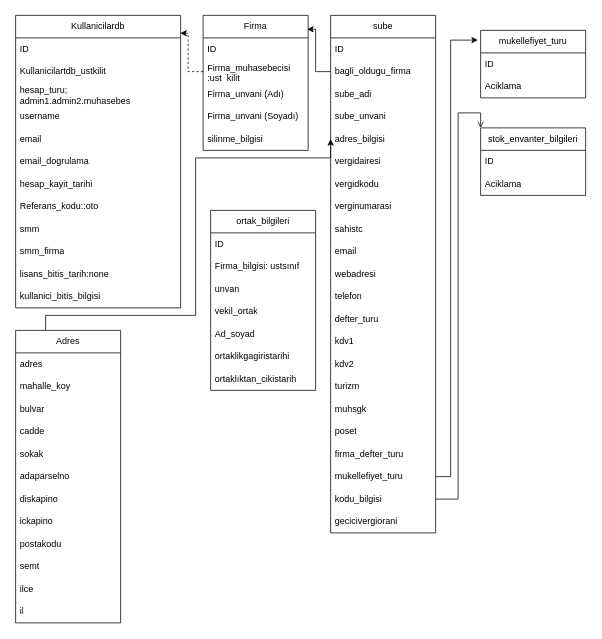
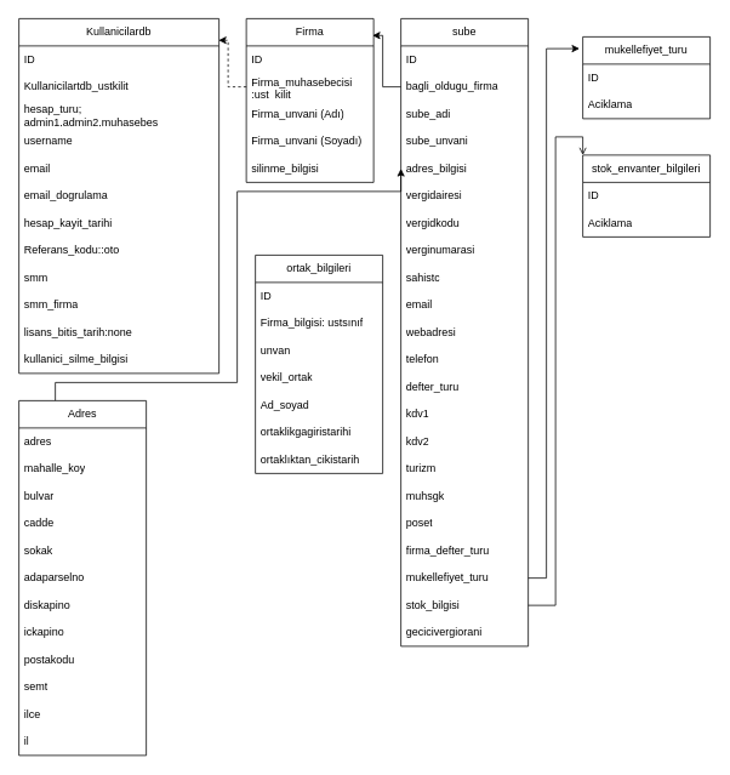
  <mxCell id="0" />
  <mxCell id="1" parent="0" />
  <mxCell id="2" value="Kullanicilardb" style="swimlane;fontStyle=0;childLayout=stackLayout;horizontal=1;startSize=30;horizontalStack=0;resizeParent=1;resizeParentMax=0;resizeLast=0;collapsible=1;marginBottom=0;whiteSpace=wrap;html=1;" parent="1" vertex="1"><mxGeometry width="220" height="390" as="geometry" x="20" y="20" /></mxCell>
  <mxCell id="3" value="ID" style="text;strokeColor=none;fillColor=none;align=left;verticalAlign=middle;spacingLeft=4;spacingRight=4;overflow=hidden;points=[[0,0.5],[1,0.5]];portConstraint=eastwest;rotatable=0;whiteSpace=wrap;html=1;" parent="2" vertex="1"><mxGeometry y="30" width="220" height="30" as="geometry" /></mxCell>
  <mxCell id="4" value="Kullanicilartdb_ustkilit" style="text;strokeColor=none;fillColor=none;align=left;verticalAlign=middle;spacingLeft=4;spacingRight=4;overflow=hidden;points=[[0,0.5],[1,0.5]];portConstraint=eastwest;rotatable=0;whiteSpace=wrap;html=1;" parent="2" vertex="1"><mxGeometry y="60" width="220" height="30" as="geometry" /></mxCell>
  <mxCell id="5" value="hesap_turu; admin1,admin2,muhasebes" style="text;strokeColor=none;fillColor=none;align=left;verticalAlign=middle;spacingLeft=4;spacingRight=4;overflow=hidden;points=[[0,0.5],[1,0.5]];portConstraint=eastwest;rotatable=0;whiteSpace=wrap;html=1;" parent="2" vertex="1"><mxGeometry y="90" width="220" height="30" as="geometry" /></mxCell>
  <mxCell id="6" value="username" style="text;strokeColor=none;fillColor=none;align=left;verticalAlign=middle;spacingLeft=4;spacingRight=4;overflow=hidden;points=[[0,0.5],[1,0.5]];portConstraint=eastwest;rotatable=0;whiteSpace=wrap;html=1;" parent="2" vertex="1"><mxGeometry y="120" width="220" height="30" as="geometry" /></mxCell>
  <mxCell id="7" value="email" style="text;strokeColor=none;fillColor=none;align=left;verticalAlign=middle;spacingLeft=4;spacingRight=4;overflow=hidden;points=[[0,0.5],[1,0.5]];portConstraint=eastwest;rotatable=0;whiteSpace=wrap;html=1;" parent="2" vertex="1"><mxGeometry y="150" width="220" height="30" as="geometry" /></mxCell>
  <mxCell id="8" value="email_dogrulama" style="text;strokeColor=none;fillColor=none;align=left;verticalAlign=middle;spacingLeft=4;spacingRight=4;overflow=hidden;points=[[0,0.5],[1,0.5]];portConstraint=eastwest;rotatable=0;whiteSpace=wrap;html=1;" parent="2" vertex="1"><mxGeometry y="180" width="220" height="30" as="geometry" /></mxCell>
  <mxCell id="9" value="hesap_kayit_tarihi" style="text;strokeColor=none;fillColor=none;align=left;verticalAlign=middle;spacingLeft=4;spacingRight=4;overflow=hidden;points=[[0,0.5],[1,0.5]];portConstraint=eastwest;rotatable=0;whiteSpace=wrap;html=1;" parent="2" vertex="1"><mxGeometry y="210" width="220" height="30" as="geometry" /></mxCell>
  <mxCell id="10" value="Referans_kodu::oto" style="text;strokeColor=none;fillColor=none;align=left;verticalAlign=middle;spacingLeft=4;spacingRight=4;overflow=hidden;points=[[0,0.5],[1,0.5]];portConstraint=eastwest;rotatable=0;whiteSpace=wrap;html=1;" parent="2" vertex="1"><mxGeometry y="240" width="220" height="30" as="geometry" /></mxCell>
  <mxCell id="11" value="smm" style="text;strokeColor=none;fillColor=none;align=left;verticalAlign=middle;spacingLeft=4;spacingRight=4;overflow=hidden;points=[[0,0.5],[1,0.5]];portConstraint=eastwest;rotatable=0;whiteSpace=wrap;html=1;" parent="2" vertex="1"><mxGeometry y="270" width="220" height="30" as="geometry" /></mxCell>
  <mxCell id="12" value="smm_firma" style="text;strokeColor=none;fillColor=none;align=left;verticalAlign=middle;spacingLeft=4;spacingRight=4;overflow=hidden;points=[[0,0.5],[1,0.5]];portConstraint=eastwest;rotatable=0;whiteSpace=wrap;html=1;" parent="2" vertex="1"><mxGeometry y="300" width="220" height="30" as="geometry" /></mxCell>
  <mxCell id="13" value="lisans_bitis_tarih:none" style="text;strokeColor=none;fillColor=none;align=left;verticalAlign=middle;spacingLeft=4;spacingRight=4;overflow=hidden;points=[[0,0.5],[1,0.5]];portConstraint=eastwest;rotatable=0;whiteSpace=wrap;html=1;" parent="2" vertex="1"><mxGeometry y="330" width="220" height="30" as="geometry" /></mxCell>
- <mxCell id="14" value="kullanici_bitis_bilgisi" style="text;strokeColor=none;fillColor=none;align=left;verticalAlign=middle;spacingLeft=4;spacingRight=4;overflow=hidden;points=[[0,0.5],[1,0.5]];portConstraint=eastwest;rotatable=0;whiteSpace=wrap;html=1;" parent="2" vertex="1"><mxGeometry y="360" width="220" height="30" as="geometry" /></mxCell>
+ <mxCell id="14" value="kullanici_silme_bilgisi" style="text;strokeColor=none;fillColor=none;align=left;verticalAlign=middle;spacingLeft=4;spacingRight=4;overflow=hidden;points=[[0,0.5],[1,0.5]];portConstraint=eastwest;rotatable=0;whiteSpace=wrap;html=1;" parent="2" vertex="1"><mxGeometry y="360" width="220" height="30" as="geometry" /></mxCell>
  <mxCell id="15" value="Firma" style="swimlane;fontStyle=0;childLayout=stackLayout;horizontal=1;startSize=30;horizontalStack=0;resizeParent=1;resizeParentMax=0;resizeLast=0;collapsible=1;marginBottom=0;whiteSpace=wrap;html=1;" parent="1" vertex="1"><mxGeometry x="270" width="140" height="180" as="geometry" y="20" /></mxCell>
  <mxCell id="16" value="ID" style="text;strokeColor=none;fillColor=none;align=left;verticalAlign=middle;spacingLeft=4;spacingRight=4;overflow=hidden;points=[[0,0.5],[1,0.5]];portConstraint=eastwest;rotatable=0;whiteSpace=wrap;html=1;" parent="15" vertex="1"><mxGeometry y="30" width="140" height="30" as="geometry" /></mxCell>
  <mxCell id="17" value="Firma_muhasebecisi :ust_kilit" style="text;strokeColor=none;fillColor=none;align=left;verticalAlign=middle;spacingLeft=4;spacingRight=4;overflow=hidden;points=[[0,0.5],[1,0.5]];portConstraint=eastwest;rotatable=0;whiteSpace=wrap;html=1;" parent="15" vertex="1"><mxGeometry y="60" width="140" height="30" as="geometry" /></mxCell>
  <mxCell id="18" value="Firma_unvani (Adı)" style="text;strokeColor=none;fillColor=none;align=left;verticalAlign=middle;spacingLeft=4;spacingRight=4;overflow=hidden;points=[[0,0.5],[1,0.5]];portConstraint=eastwest;rotatable=0;whiteSpace=wrap;html=1;" parent="15" vertex="1"><mxGeometry y="90" width="140" height="30" as="geometry" /></mxCell>
  <mxCell id="19" value="Firma_unvani (Soyadı)" style="text;strokeColor=none;fillColor=none;align=left;verticalAlign=middle;spacingLeft=4;spacingRight=4;overflow=hidden;points=[[0,0.5],[1,0.5]];portConstraint=eastwest;rotatable=0;whiteSpace=wrap;html=1;" parent="15" vertex="1"><mxGeometry y="120" width="140" height="30" as="geometry" /></mxCell>
  <mxCell id="20" value="silinme_bilgisi" style="text;strokeColor=none;fillColor=none;align=left;verticalAlign=middle;spacingLeft=4;spacingRight=4;overflow=hidden;points=[[0,0.5],[1,0.5]];portConstraint=eastwest;rotatable=0;whiteSpace=wrap;html=1;" parent="15" vertex="1"><mxGeometry y="150" width="140" height="30" as="geometry" /></mxCell>
  <mxCell id="21" style="edgeStyle=orthogonalEdgeStyle;rounded=0;orthogonalLoop=1;jettySize=auto;html=1;entryX=0.998;entryY=0.061;entryDx=0;entryDy=0;entryPerimeter=0;dashed=1;" parent="1" source="17" target="2" edge="1"><mxGeometry relative="1" as="geometry" /></mxCell>
  <mxCell id="22" value="sube&lt;br&gt;" style="swimlane;fontStyle=0;childLayout=stackLayout;horizontal=1;startSize=30;horizontalStack=0;resizeParent=1;resizeParentMax=0;resizeLast=0;collapsible=1;marginBottom=0;whiteSpace=wrap;html=1;" parent="1" vertex="1"><mxGeometry x="440" width="140" height="690" as="geometry" y="20" /></mxCell>
  <mxCell id="23" value="ID" style="text;strokeColor=none;fillColor=none;align=left;verticalAlign=middle;spacingLeft=4;spacingRight=4;overflow=hidden;points=[[0,0.5],[1,0.5]];portConstraint=eastwest;rotatable=0;whiteSpace=wrap;html=1;" parent="22" vertex="1"><mxGeometry y="30" width="140" height="30" as="geometry" /></mxCell>
  <mxCell id="24" value="bagli_oldugu_firma" style="text;strokeColor=none;fillColor=none;align=left;verticalAlign=middle;spacingLeft=4;spacingRight=4;overflow=hidden;points=[[0,0.5],[1,0.5]];portConstraint=eastwest;rotatable=0;whiteSpace=wrap;html=1;" parent="22" vertex="1"><mxGeometry y="60" width="140" height="30" as="geometry" /></mxCell>
  <mxCell id="25" value="sube_adi" style="text;strokeColor=none;fillColor=none;align=left;verticalAlign=middle;spacingLeft=4;spacingRight=4;overflow=hidden;points=[[0,0.5],[1,0.5]];portConstraint=eastwest;rotatable=0;whiteSpace=wrap;html=1;" parent="22" vertex="1"><mxGeometry y="90" width="140" height="30" as="geometry" /></mxCell>
  <mxCell id="26" value="sube_unvani" style="text;strokeColor=none;fillColor=none;align=left;verticalAlign=middle;spacingLeft=4;spacingRight=4;overflow=hidden;points=[[0,0.5],[1,0.5]];portConstraint=eastwest;rotatable=0;whiteSpace=wrap;html=1;" parent="22" vertex="1"><mxGeometry y="120" width="140" height="30" as="geometry" /></mxCell>
  <mxCell id="27" value="adres_bilgisi" style="text;strokeColor=none;fillColor=none;align=left;verticalAlign=middle;spacingLeft=4;spacingRight=4;overflow=hidden;points=[[0,0.5],[1,0.5]];portConstraint=eastwest;rotatable=0;whiteSpace=wrap;html=1;" parent="22" vertex="1"><mxGeometry y="150" width="140" height="30" as="geometry" /></mxCell>
  <mxCell id="28" value="vergidairesi" style="text;strokeColor=none;fillColor=none;align=left;verticalAlign=middle;spacingLeft=4;spacingRight=4;overflow=hidden;points=[[0,0.5],[1,0.5]];portConstraint=eastwest;rotatable=0;whiteSpace=wrap;html=1;" parent="22" vertex="1"><mxGeometry y="180" width="140" height="30" as="geometry" /></mxCell>
  <mxCell id="29" value="vergidkodu" style="text;strokeColor=none;fillColor=none;align=left;verticalAlign=middle;spacingLeft=4;spacingRight=4;overflow=hidden;points=[[0,0.5],[1,0.5]];portConstraint=eastwest;rotatable=0;whiteSpace=wrap;html=1;" parent="22" vertex="1"><mxGeometry y="210" width="140" height="30" as="geometry" /></mxCell>
  <mxCell id="30" value="verginumarasi" style="text;strokeColor=none;fillColor=none;align=left;verticalAlign=middle;spacingLeft=4;spacingRight=4;overflow=hidden;points=[[0,0.5],[1,0.5]];portConstraint=eastwest;rotatable=0;whiteSpace=wrap;html=1;" parent="22" vertex="1"><mxGeometry y="240" width="140" height="30" as="geometry" /></mxCell>
  <mxCell id="31" value="sahistc" style="text;strokeColor=none;fillColor=none;align=left;verticalAlign=middle;spacingLeft=4;spacingRight=4;overflow=hidden;points=[[0,0.5],[1,0.5]];portConstraint=eastwest;rotatable=0;whiteSpace=wrap;html=1;" parent="22" vertex="1"><mxGeometry y="270" width="140" height="30" as="geometry" /></mxCell>
  <mxCell id="32" value="email" style="text;strokeColor=none;fillColor=none;align=left;verticalAlign=middle;spacingLeft=4;spacingRight=4;overflow=hidden;points=[[0,0.5],[1,0.5]];portConstraint=eastwest;rotatable=0;whiteSpace=wrap;html=1;" parent="22" vertex="1"><mxGeometry y="300" width="140" height="30" as="geometry" /></mxCell>
  <mxCell id="33" value="webadresi" style="text;strokeColor=none;fillColor=none;align=left;verticalAlign=middle;spacingLeft=4;spacingRight=4;overflow=hidden;points=[[0,0.5],[1,0.5]];portConstraint=eastwest;rotatable=0;whiteSpace=wrap;html=1;" parent="22" vertex="1"><mxGeometry y="330" width="140" height="30" as="geometry" /></mxCell>
  <mxCell id="34" value="telefon" style="text;strokeColor=none;fillColor=none;align=left;verticalAlign=middle;spacingLeft=4;spacingRight=4;overflow=hidden;points=[[0,0.5],[1,0.5]];portConstraint=eastwest;rotatable=0;whiteSpace=wrap;html=1;" parent="22" vertex="1"><mxGeometry y="360" width="140" height="30" as="geometry" /></mxCell>
  <mxCell id="35" value="defter_turu" style="text;strokeColor=none;fillColor=none;align=left;verticalAlign=middle;spacingLeft=4;spacingRight=4;overflow=hidden;points=[[0,0.5],[1,0.5]];portConstraint=eastwest;rotatable=0;whiteSpace=wrap;html=1;" parent="22" vertex="1"><mxGeometry y="390" width="140" height="30" as="geometry" /></mxCell>
  <mxCell id="36" value="kdv1" style="text;strokeColor=none;fillColor=none;align=left;verticalAlign=middle;spacingLeft=4;spacingRight=4;overflow=hidden;points=[[0,0.5],[1,0.5]];portConstraint=eastwest;rotatable=0;whiteSpace=wrap;html=1;" parent="22" vertex="1"><mxGeometry y="420" width="140" height="30" as="geometry" /></mxCell>
  <mxCell id="37" value="kdv2" style="text;strokeColor=none;fillColor=none;align=left;verticalAlign=middle;spacingLeft=4;spacingRight=4;overflow=hidden;points=[[0,0.5],[1,0.5]];portConstraint=eastwest;rotatable=0;whiteSpace=wrap;html=1;" parent="22" vertex="1"><mxGeometry y="450" width="140" height="30" as="geometry" /></mxCell>
  <mxCell id="38" value="turizm" style="text;strokeColor=none;fillColor=none;align=left;verticalAlign=middle;spacingLeft=4;spacingRight=4;overflow=hidden;points=[[0,0.5],[1,0.5]];portConstraint=eastwest;rotatable=0;whiteSpace=wrap;html=1;" parent="22" vertex="1"><mxGeometry y="480" width="140" height="30" as="geometry" /></mxCell>
  <mxCell id="39" value="muhsgk" style="text;strokeColor=none;fillColor=none;align=left;verticalAlign=middle;spacingLeft=4;spacingRight=4;overflow=hidden;points=[[0,0.5],[1,0.5]];portConstraint=eastwest;rotatable=0;whiteSpace=wrap;html=1;" parent="22" vertex="1"><mxGeometry y="510" width="140" height="30" as="geometry" /></mxCell>
  <mxCell id="40" value="poset" style="text;strokeColor=none;fillColor=none;align=left;verticalAlign=middle;spacingLeft=4;spacingRight=4;overflow=hidden;points=[[0,0.5],[1,0.5]];portConstraint=eastwest;rotatable=0;whiteSpace=wrap;html=1;" parent="22" vertex="1"><mxGeometry y="540" width="140" height="30" as="geometry" /></mxCell>
  <mxCell id="41" value="firma_defter_turu" style="text;strokeColor=none;fillColor=none;align=left;verticalAlign=middle;spacingLeft=4;spacingRight=4;overflow=hidden;points=[[0,0.5],[1,0.5]];portConstraint=eastwest;rotatable=0;whiteSpace=wrap;html=1;" parent="22" vertex="1"><mxGeometry y="570" width="140" height="30" as="geometry" /></mxCell>
  <mxCell id="42" value="mukellefiyet_turu" style="text;strokeColor=none;fillColor=none;align=left;verticalAlign=middle;spacingLeft=4;spacingRight=4;overflow=hidden;points=[[0,0.5],[1,0.5]];portConstraint=eastwest;rotatable=0;whiteSpace=wrap;html=1;" parent="22" vertex="1"><mxGeometry y="600" width="140" height="30" as="geometry" /></mxCell>
- <mxCell id="43" value="kodu_bilgisi" style="text;strokeColor=none;fillColor=none;align=left;verticalAlign=middle;spacingLeft=4;spacingRight=4;overflow=hidden;points=[[0,0.5],[1,0.5]];portConstraint=eastwest;rotatable=0;whiteSpace=wrap;html=1;" parent="22" vertex="1"><mxGeometry y="630" width="140" height="30" as="geometry" /></mxCell>
+ <mxCell id="43" value="stok_bilgisi" style="text;strokeColor=none;fillColor=none;align=left;verticalAlign=middle;spacingLeft=4;spacingRight=4;overflow=hidden;points=[[0,0.5],[1,0.5]];portConstraint=eastwest;rotatable=0;whiteSpace=wrap;html=1;" parent="22" vertex="1"><mxGeometry y="630" width="140" height="30" as="geometry" /></mxCell>
  <mxCell id="44" value="gecicivergiorani" style="text;strokeColor=none;fillColor=none;align=left;verticalAlign=middle;spacingLeft=4;spacingRight=4;overflow=hidden;points=[[0,0.5],[1,0.5]];portConstraint=eastwest;rotatable=0;whiteSpace=wrap;html=1;" parent="22" vertex="1"><mxGeometry y="660" width="140" height="30" as="geometry" /></mxCell>
  <mxCell id="45" style="edgeStyle=orthogonalEdgeStyle;rounded=0;orthogonalLoop=1;jettySize=auto;html=1;entryX=0.991;entryY=0.103;entryDx=0;entryDy=0;entryPerimeter=0;" parent="1" source="24" target="15" edge="1"><mxGeometry relative="1" as="geometry" /></mxCell>
  <mxCell id="46" style="edgeStyle=orthogonalEdgeStyle;rounded=0;orthogonalLoop=1;jettySize=auto;html=1;entryX=0;entryY=0.5;entryDx=0;entryDy=0;" parent="1" source="47" target="27" edge="1"><mxGeometry relative="1" as="geometry"><Array as="points"><mxPoint x="60" y="420" /><mxPoint x="260" y="420" /><mxPoint x="260" y="210" /><mxPoint x="440" y="210" /></Array></mxGeometry></mxCell>
  <mxCell id="47" value="Adres" style="swimlane;fontStyle=0;childLayout=stackLayout;horizontal=1;startSize=30;horizontalStack=0;resizeParent=1;resizeParentMax=0;resizeLast=0;collapsible=1;marginBottom=0;whiteSpace=wrap;html=1;" parent="1" vertex="1"><mxGeometry y="440" width="140" height="390" as="geometry" x="20" /></mxCell>
  <mxCell id="48" value="adres" style="text;strokeColor=none;fillColor=none;align=left;verticalAlign=middle;spacingLeft=4;spacingRight=4;overflow=hidden;points=[[0,0.5],[1,0.5]];portConstraint=eastwest;rotatable=0;whiteSpace=wrap;html=1;" parent="47" vertex="1"><mxGeometry y="30" width="140" height="30" as="geometry" /></mxCell>
  <mxCell id="49" value="mahalle_koy" style="text;strokeColor=none;fillColor=none;align=left;verticalAlign=middle;spacingLeft=4;spacingRight=4;overflow=hidden;points=[[0,0.5],[1,0.5]];portConstraint=eastwest;rotatable=0;whiteSpace=wrap;html=1;" parent="47" vertex="1"><mxGeometry y="60" width="140" height="30" as="geometry" /></mxCell>
  <mxCell id="50" value="bulvar" style="text;strokeColor=none;fillColor=none;align=left;verticalAlign=middle;spacingLeft=4;spacingRight=4;overflow=hidden;points=[[0,0.5],[1,0.5]];portConstraint=eastwest;rotatable=0;whiteSpace=wrap;html=1;" parent="47" vertex="1"><mxGeometry y="90" width="140" height="30" as="geometry" /></mxCell>
  <mxCell id="51" value="cadde" style="text;strokeColor=none;fillColor=none;align=left;verticalAlign=middle;spacingLeft=4;spacingRight=4;overflow=hidden;points=[[0,0.5],[1,0.5]];portConstraint=eastwest;rotatable=0;whiteSpace=wrap;html=1;" parent="47" vertex="1"><mxGeometry y="120" width="140" height="30" as="geometry" /></mxCell>
  <mxCell id="52" value="sokak" style="text;strokeColor=none;fillColor=none;align=left;verticalAlign=middle;spacingLeft=4;spacingRight=4;overflow=hidden;points=[[0,0.5],[1,0.5]];portConstraint=eastwest;rotatable=0;whiteSpace=wrap;html=1;" parent="47" vertex="1"><mxGeometry y="150" width="140" height="30" as="geometry" /></mxCell>
  <mxCell id="53" value="adaparselno" style="text;strokeColor=none;fillColor=none;align=left;verticalAlign=middle;spacingLeft=4;spacingRight=4;overflow=hidden;points=[[0,0.5],[1,0.5]];portConstraint=eastwest;rotatable=0;whiteSpace=wrap;html=1;" parent="47" vertex="1"><mxGeometry y="180" width="140" height="30" as="geometry" /></mxCell>
  <mxCell id="54" value="diskapino" style="text;strokeColor=none;fillColor=none;align=left;verticalAlign=middle;spacingLeft=4;spacingRight=4;overflow=hidden;points=[[0,0.5],[1,0.5]];portConstraint=eastwest;rotatable=0;whiteSpace=wrap;html=1;" parent="47" vertex="1"><mxGeometry y="210" width="140" height="30" as="geometry" /></mxCell>
  <mxCell id="55" value="ickapino" style="text;strokeColor=none;fillColor=none;align=left;verticalAlign=middle;spacingLeft=4;spacingRight=4;overflow=hidden;points=[[0,0.5],[1,0.5]];portConstraint=eastwest;rotatable=0;whiteSpace=wrap;html=1;" parent="47" vertex="1"><mxGeometry y="240" width="140" height="30" as="geometry" /></mxCell>
  <mxCell id="56" value="postakodu" style="text;strokeColor=none;fillColor=none;align=left;verticalAlign=middle;spacingLeft=4;spacingRight=4;overflow=hidden;points=[[0,0.5],[1,0.5]];portConstraint=eastwest;rotatable=0;whiteSpace=wrap;html=1;" parent="47" vertex="1"><mxGeometry y="270" width="140" height="30" as="geometry" /></mxCell>
  <mxCell id="57" value="semt" style="text;strokeColor=none;fillColor=none;align=left;verticalAlign=middle;spacingLeft=4;spacingRight=4;overflow=hidden;points=[[0,0.5],[1,0.5]];portConstraint=eastwest;rotatable=0;whiteSpace=wrap;html=1;" parent="47" vertex="1"><mxGeometry y="300" width="140" height="30" as="geometry" /></mxCell>
  <mxCell id="58" value="ilce" style="text;strokeColor=none;fillColor=none;align=left;verticalAlign=middle;spacingLeft=4;spacingRight=4;overflow=hidden;points=[[0,0.5],[1,0.5]];portConstraint=eastwest;rotatable=0;whiteSpace=wrap;html=1;" parent="47" vertex="1"><mxGeometry y="330" width="140" height="30" as="geometry" /></mxCell>
  <mxCell id="59" value="il" style="text;strokeColor=none;fillColor=none;align=left;verticalAlign=middle;spacingLeft=4;spacingRight=4;overflow=hidden;points=[[0,0.5],[1,0.5]];portConstraint=eastwest;rotatable=0;whiteSpace=wrap;html=1;" parent="47" vertex="1"><mxGeometry y="360" width="140" height="30" as="geometry" /></mxCell>
  <mxCell id="60" value="mukellefiyet_turu" style="swimlane;fontStyle=0;childLayout=stackLayout;horizontal=1;startSize=30;horizontalStack=0;resizeParent=1;resizeParentMax=0;resizeLast=0;collapsible=1;marginBottom=0;whiteSpace=wrap;html=1;" parent="1" vertex="1"><mxGeometry x="640" y="40" width="140" height="90" as="geometry" /></mxCell>
  <mxCell id="61" value="ID" style="text;strokeColor=none;fillColor=none;align=left;verticalAlign=middle;spacingLeft=4;spacingRight=4;overflow=hidden;points=[[0,0.5],[1,0.5]];portConstraint=eastwest;rotatable=0;whiteSpace=wrap;html=1;" parent="60" vertex="1"><mxGeometry y="30" width="140" height="30" as="geometry" /></mxCell>
  <mxCell id="62" value="Aciklama" style="text;strokeColor=none;fillColor=none;align=left;verticalAlign=middle;spacingLeft=4;spacingRight=4;overflow=hidden;points=[[0,0.5],[1,0.5]];portConstraint=eastwest;rotatable=0;whiteSpace=wrap;html=1;" parent="60" vertex="1"><mxGeometry y="60" width="140" height="30" as="geometry" /></mxCell>
  <mxCell id="63" value="stok_envanter_bilgileri" style="swimlane;fontStyle=0;childLayout=stackLayout;horizontal=1;startSize=30;horizontalStack=0;resizeParent=1;resizeParentMax=0;resizeLast=0;collapsible=1;marginBottom=0;whiteSpace=wrap;html=1;" parent="1" vertex="1"><mxGeometry x="640" y="170" width="140" height="90" as="geometry" /></mxCell>
  <mxCell id="64" value="ID" style="text;strokeColor=none;fillColor=none;align=left;verticalAlign=middle;spacingLeft=4;spacingRight=4;overflow=hidden;points=[[0,0.5],[1,0.5]];portConstraint=eastwest;rotatable=0;whiteSpace=wrap;html=1;" parent="63" vertex="1"><mxGeometry y="30" width="140" height="30" as="geometry" /></mxCell>
  <mxCell id="65" value="Aciklama" style="text;strokeColor=none;fillColor=none;align=left;verticalAlign=middle;spacingLeft=4;spacingRight=4;overflow=hidden;points=[[0,0.5],[1,0.5]];portConstraint=eastwest;rotatable=0;whiteSpace=wrap;html=1;" parent="63" vertex="1"><mxGeometry y="60" width="140" height="30" as="geometry" /></mxCell>
  <mxCell id="66" style="edgeStyle=orthogonalEdgeStyle;rounded=0;orthogonalLoop=1;jettySize=auto;html=1;entryX=-0.026;entryY=0.144;entryDx=0;entryDy=0;entryPerimeter=0;" parent="1" source="42" target="60" edge="1"><mxGeometry relative="1" as="geometry"><Array as="points"><mxPoint x="600" y="635" /><mxPoint x="600" y="53" /></Array></mxGeometry></mxCell>
  <mxCell id="67" style="edgeStyle=orthogonalEdgeStyle;rounded=0;orthogonalLoop=1;jettySize=auto;html=1;entryX=0;entryY=0;entryDx=0;entryDy=0;endArrow=open;" parent="1" source="43" target="63" edge="1"><mxGeometry relative="1" as="geometry" /></mxCell>
  <mxCell id="68" value="ortak_bilgileri" style="swimlane;fontStyle=0;childLayout=stackLayout;horizontal=1;startSize=30;horizontalStack=0;resizeParent=1;resizeParentMax=0;resizeLast=0;collapsible=1;marginBottom=0;whiteSpace=wrap;html=1;" vertex="1" parent="1"><mxGeometry x="280" y="280" width="140" height="240" as="geometry" /></mxCell>
  <mxCell id="69" value="ID" style="text;strokeColor=none;fillColor=none;align=left;verticalAlign=middle;spacingLeft=4;spacingRight=4;overflow=hidden;points=[[0,0.5],[1,0.5]];portConstraint=eastwest;rotatable=0;whiteSpace=wrap;html=1;" vertex="1" parent="68"><mxGeometry y="30" width="140" height="30" as="geometry" /></mxCell>
  <mxCell id="70" value="Firma_bilgisi: ustsınıf" style="text;strokeColor=none;fillColor=none;align=left;verticalAlign=middle;spacingLeft=4;spacingRight=4;overflow=hidden;points=[[0,0.5],[1,0.5]];portConstraint=eastwest;rotatable=0;whiteSpace=wrap;html=1;" vertex="1" parent="68"><mxGeometry y="60" width="140" height="30" as="geometry" /></mxCell>
  <mxCell id="71" value="unvan" style="text;strokeColor=none;fillColor=none;align=left;verticalAlign=middle;spacingLeft=4;spacingRight=4;overflow=hidden;points=[[0,0.5],[1,0.5]];portConstraint=eastwest;rotatable=0;whiteSpace=wrap;html=1;" vertex="1" parent="68"><mxGeometry y="90" width="140" height="30" as="geometry" /></mxCell>
  <mxCell id="72" value="vekil_ortak" style="text;strokeColor=none;fillColor=none;align=left;verticalAlign=middle;spacingLeft=4;spacingRight=4;overflow=hidden;points=[[0,0.5],[1,0.5]];portConstraint=eastwest;rotatable=0;whiteSpace=wrap;html=1;" vertex="1" parent="68"><mxGeometry y="120" width="140" height="30" as="geometry" /></mxCell>
  <mxCell id="73" value="Ad_soyad" style="text;strokeColor=none;fillColor=none;align=left;verticalAlign=middle;spacingLeft=4;spacingRight=4;overflow=hidden;points=[[0,0.5],[1,0.5]];portConstraint=eastwest;rotatable=0;whiteSpace=wrap;html=1;" vertex="1" parent="68"><mxGeometry y="150" width="140" height="30" as="geometry" /></mxCell>
  <mxCell id="74" value="ortaklikgagiristarihi" style="text;strokeColor=none;fillColor=none;align=left;verticalAlign=middle;spacingLeft=4;spacingRight=4;overflow=hidden;points=[[0,0.5],[1,0.5]];portConstraint=eastwest;rotatable=0;whiteSpace=wrap;html=1;" vertex="1" parent="68"><mxGeometry y="180" width="140" height="30" as="geometry" /></mxCell>
  <mxCell id="75" value="ortaklıktan_cikistarih" style="text;strokeColor=none;fillColor=none;align=left;verticalAlign=middle;spacingLeft=4;spacingRight=4;overflow=hidden;points=[[0,0.5],[1,0.5]];portConstraint=eastwest;rotatable=0;whiteSpace=wrap;html=1;" vertex="1" parent="68"><mxGeometry y="210" width="140" height="30" as="geometry" /></mxCell>
